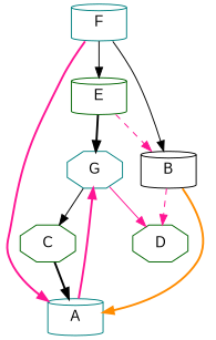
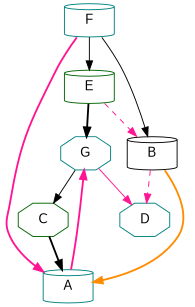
  strict digraph {
    fontname="Liberation Sans"
    node [color=teal fontname="Liberation Sans" shape=cylinder]
    edge [color=deeppink fontname="Liberation Sans" style=bold]
    G [shape=octagon]
-   D [color=darkgreen shape=octagon]
+   D [shape=octagon]
    C [color=darkgreen shape=octagon]
    A
    E [color=darkgreen]
    B [color=black]
    F
    G -> D [style=solid]
    G -> C [color=black style=solid]
    C -> A [color=black]
    A -> G
    E -> G [color=black]
    E -> B [style=dashed]
    B -> D [style=dashed]
    B -> A [color=darkorange]
    F -> A
    F -> E [color=black style=solid]
    F -> B [color=black style=solid]
  }
